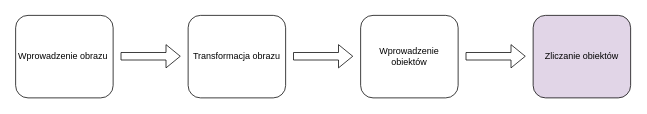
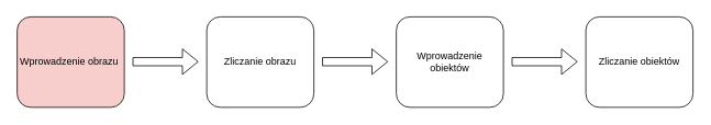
  <mxCell id="0" />
  <mxCell id="1" parent="0" />
- <mxCell id="2" value="Wprowadzenie obrazu&amp;nbsp;" style="rounded=1;whiteSpace=wrap;html=1;" vertex="1" parent="1"><mxGeometry x="20" y="20" width="130" height="110" as="geometry" /></mxCell>
+ <mxCell id="2" value="Wprowadzenie obrazu&amp;nbsp;" style="rounded=1;whiteSpace=wrap;html=1;fillColor=#f8cecc;" vertex="1" parent="1"><mxGeometry x="20" y="20" width="130" height="110" as="geometry" /></mxCell>
  <mxCell id="3" value="" style="shape=flexArrow;endArrow=classic;html=1;" edge="1" parent="1"><mxGeometry width="50" height="50" relative="1" as="geometry"><mxPoint x="160" y="74.5" as="sourcePoint" /><mxPoint x="240" y="74.5" as="targetPoint" /></mxGeometry></mxCell>
- <mxCell id="4" value="Transformacja obrazu" style="rounded=1;whiteSpace=wrap;html=1;" vertex="1" parent="1"><mxGeometry x="250" y="20" width="130" height="110" as="geometry" /></mxCell>
+ <mxCell id="4" value="Zliczanie obrazu" style="rounded=1;whiteSpace=wrap;html=1;" vertex="1" parent="1"><mxGeometry x="250" y="20" width="130" height="110" as="geometry" /></mxCell>
  <mxCell id="5" value="Wprowadzenie obiektów" style="rounded=1;whiteSpace=wrap;html=1;" vertex="1" parent="1"><mxGeometry x="480" y="20" width="130" height="110" as="geometry" /></mxCell>
  <mxCell id="6" value="" style="shape=flexArrow;endArrow=classic;html=1;" edge="1" parent="1"><mxGeometry width="50" height="50" relative="1" as="geometry"><mxPoint x="390" y="74.5" as="sourcePoint" /><mxPoint x="470" y="74.5" as="targetPoint" /></mxGeometry></mxCell>
- <mxCell id="7" value="Zliczanie obiektów" style="rounded=1;whiteSpace=wrap;html=1;fillColor=#e1d5e7;" vertex="1" parent="1"><mxGeometry x="710" y="20" width="130" height="110" as="geometry" /></mxCell>
+ <mxCell id="7" value="Zliczanie obiektów" style="rounded=1;whiteSpace=wrap;html=1;" vertex="1" parent="1"><mxGeometry x="710" y="20" width="130" height="110" as="geometry" /></mxCell>
  <mxCell id="8" value="" style="shape=flexArrow;endArrow=classic;html=1;" edge="1" parent="1"><mxGeometry width="50" height="50" relative="1" as="geometry"><mxPoint x="620" y="74.5" as="sourcePoint" /><mxPoint x="700" y="74.5" as="targetPoint" /></mxGeometry></mxCell>
